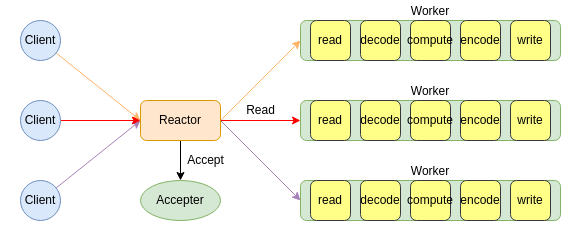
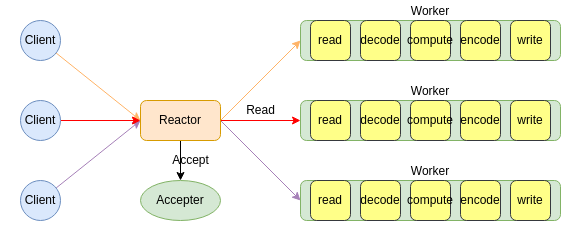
  <mxCell id="0" />
  <mxCell id="1" parent="0" />
  <mxCell id="2" style="edgeStyle=none;rounded=0;orthogonalLoop=1;jettySize=auto;html=1;entryX=0.5;entryY=0;entryDx=0;entryDy=0;" parent="1" source="6" target="13" edge="1"><mxGeometry relative="1" as="geometry" /></mxCell>
  <mxCell id="3" style="edgeStyle=none;rounded=0;orthogonalLoop=1;jettySize=auto;html=1;entryX=0;entryY=0.5;entryDx=0;entryDy=0;strokeColor=#FFB366;" parent="1" target="28" edge="1"><mxGeometry relative="1" as="geometry"><mxPoint x="220" y="120" as="sourcePoint" /></mxGeometry></mxCell>
  <mxCell id="4" style="edgeStyle=none;rounded=0;orthogonalLoop=1;jettySize=auto;html=1;entryX=0;entryY=0.5;entryDx=0;entryDy=0;strokeColor=#FF0000;" parent="1" source="6" edge="1"><mxGeometry relative="1" as="geometry"><mxPoint x="300" y="120" as="targetPoint" /></mxGeometry></mxCell>
  <mxCell id="5" style="edgeStyle=none;rounded=0;orthogonalLoop=1;jettySize=auto;html=1;exitX=1;exitY=0.5;exitDx=0;exitDy=0;entryX=0;entryY=0.5;entryDx=0;entryDy=0;strokeColor=#A680B8;" parent="1" source="6" edge="1"><mxGeometry relative="1" as="geometry"><mxPoint x="300" y="200" as="targetPoint" /></mxGeometry></mxCell>
  <mxCell id="6" value="Reactor" style="rounded=1;whiteSpace=wrap;html=1;fillColor=#ffe6cc;strokeColor=#d79b00;" parent="1" vertex="1"><mxGeometry x="140" y="100" width="80" height="40" as="geometry" /></mxCell>
  <mxCell id="7" style="rounded=0;orthogonalLoop=1;jettySize=auto;html=1;entryX=0;entryY=0.5;entryDx=0;entryDy=0;strokeColor=#FFB366;" parent="1" source="8" target="6" edge="1"><mxGeometry relative="1" as="geometry" /></mxCell>
  <mxCell id="8" value="Client" style="ellipse;whiteSpace=wrap;html=1;aspect=fixed;fillColor=#dae8fc;strokeColor=#6c8ebf;" parent="1" vertex="1"><mxGeometry x="20" y="20" width="40" height="40" as="geometry" /></mxCell>
  <mxCell id="9" style="edgeStyle=none;rounded=0;orthogonalLoop=1;jettySize=auto;html=1;entryX=0;entryY=0.5;entryDx=0;entryDy=0;strokeColor=#A680B8;" parent="1" source="10" target="6" edge="1"><mxGeometry relative="1" as="geometry" /></mxCell>
  <mxCell id="10" value="Client" style="ellipse;whiteSpace=wrap;html=1;aspect=fixed;fillColor=#dae8fc;strokeColor=#6c8ebf;" parent="1" vertex="1"><mxGeometry x="20" y="180" width="40" height="40" as="geometry" /></mxCell>
  <mxCell id="11" style="edgeStyle=none;rounded=0;orthogonalLoop=1;jettySize=auto;html=1;entryX=0;entryY=0.5;entryDx=0;entryDy=0;strokeColor=#FF0000;" parent="1" source="12" target="6" edge="1"><mxGeometry relative="1" as="geometry" /></mxCell>
  <mxCell id="12" value="Client" style="ellipse;whiteSpace=wrap;html=1;aspect=fixed;fillColor=#dae8fc;strokeColor=#6c8ebf;" parent="1" vertex="1"><mxGeometry x="20" y="100" width="40" height="40" as="geometry" /></mxCell>
  <mxCell id="13" value="Accepter" style="ellipse;whiteSpace=wrap;html=1;fillColor=#d5e8d4;strokeColor=#82b366;" parent="1" vertex="1"><mxGeometry x="140" y="180" width="80" height="40" as="geometry" /></mxCell>
- <mxCell id="14" value="Accept" style="text;html=1;align=center;verticalAlign=middle;resizable=0;points=[];;autosize=1;" parent="1" vertex="1"><mxGeometry x="180" y="150" width="50" height="20" as="geometry" /></mxCell>
+ <mxCell id="14" value="Accept" style="text;html=1;align=center;verticalAlign=middle;resizable=0;points=[];;autosize=1;" parent="1" vertex="1"><mxGeometry x="165" y="150" width="50" height="20" as="geometry" /></mxCell>
  <mxCell id="15" value="Read" style="text;html=1;align=center;verticalAlign=middle;resizable=0;points=[];;autosize=1;" parent="1" vertex="1"><mxGeometry x="240" y="100" width="40" height="20" as="geometry" /></mxCell>
  <mxCell id="16" value="Worker" style="rounded=1;whiteSpace=wrap;html=1;fillColor=#d5e8d4;strokeColor=#82b366;labelPosition=center;verticalLabelPosition=top;align=center;verticalAlign=bottom;" parent="1" vertex="1"><mxGeometry x="300" y="100" width="260" height="40" as="geometry" /></mxCell>
  <mxCell id="17" value="read" style="rounded=1;whiteSpace=wrap;html=1;fillColor=#ffff88;strokeColor=#36393d;" parent="1" vertex="1"><mxGeometry x="310" y="100" width="40" height="40" as="geometry" /></mxCell>
  <mxCell id="18" value="decode" style="rounded=1;whiteSpace=wrap;html=1;fillColor=#ffff88;strokeColor=#36393d;" parent="1" vertex="1"><mxGeometry x="360" y="100" width="40" height="40" as="geometry" /></mxCell>
  <mxCell id="19" value="compute" style="rounded=1;whiteSpace=wrap;html=1;fillColor=#ffff88;strokeColor=#36393d;" parent="1" vertex="1"><mxGeometry x="410" y="100" width="40" height="40" as="geometry" /></mxCell>
  <mxCell id="20" value="encode" style="rounded=1;whiteSpace=wrap;html=1;fillColor=#ffff88;strokeColor=#36393d;" parent="1" vertex="1"><mxGeometry x="460" y="100" width="40" height="40" as="geometry" /></mxCell>
  <mxCell id="21" value="write" style="rounded=1;whiteSpace=wrap;html=1;fillColor=#ffff88;strokeColor=#36393d;" parent="1" vertex="1"><mxGeometry x="510" y="100" width="40" height="40" as="geometry" /></mxCell>
  <mxCell id="22" value="Worker" style="rounded=1;whiteSpace=wrap;html=1;fillColor=#d5e8d4;strokeColor=#82b366;labelPosition=center;verticalLabelPosition=top;align=center;verticalAlign=bottom;" parent="1" vertex="1"><mxGeometry x="300" y="180" width="260" height="40" as="geometry" /></mxCell>
  <mxCell id="23" value="read" style="rounded=1;whiteSpace=wrap;html=1;fillColor=#ffff88;strokeColor=#36393d;" parent="1" vertex="1"><mxGeometry x="310" y="180" width="40" height="40" as="geometry" /></mxCell>
  <mxCell id="24" value="decode" style="rounded=1;whiteSpace=wrap;html=1;fillColor=#ffff88;strokeColor=#36393d;" parent="1" vertex="1"><mxGeometry x="360" y="180" width="40" height="40" as="geometry" /></mxCell>
  <mxCell id="25" value="compute" style="rounded=1;whiteSpace=wrap;html=1;fillColor=#ffff88;strokeColor=#36393d;" parent="1" vertex="1"><mxGeometry x="410" y="180" width="40" height="40" as="geometry" /></mxCell>
  <mxCell id="26" value="encode" style="rounded=1;whiteSpace=wrap;html=1;fillColor=#ffff88;strokeColor=#36393d;" parent="1" vertex="1"><mxGeometry x="460" y="180" width="40" height="40" as="geometry" /></mxCell>
  <mxCell id="27" value="write" style="rounded=1;whiteSpace=wrap;html=1;fillColor=#ffff88;strokeColor=#36393d;" parent="1" vertex="1"><mxGeometry x="510" y="180" width="40" height="40" as="geometry" /></mxCell>
  <mxCell id="28" value="Worker" style="rounded=1;whiteSpace=wrap;html=1;fillColor=#d5e8d4;strokeColor=#82b366;labelPosition=center;verticalLabelPosition=top;align=center;verticalAlign=bottom;" parent="1" vertex="1"><mxGeometry x="300" y="20" width="260" height="40" as="geometry" /></mxCell>
  <mxCell id="29" value="read" style="rounded=1;whiteSpace=wrap;html=1;fillColor=#ffff88;strokeColor=#36393d;" parent="1" vertex="1"><mxGeometry x="310" y="20" width="40" height="40" as="geometry" /></mxCell>
  <mxCell id="30" value="decode" style="rounded=1;whiteSpace=wrap;html=1;fillColor=#ffff88;strokeColor=#36393d;" parent="1" vertex="1"><mxGeometry x="360" y="20" width="40" height="40" as="geometry" /></mxCell>
  <mxCell id="31" value="compute" style="rounded=1;whiteSpace=wrap;html=1;fillColor=#ffff88;strokeColor=#36393d;" parent="1" vertex="1"><mxGeometry x="410" y="20" width="40" height="40" as="geometry" /></mxCell>
  <mxCell id="32" value="encode" style="rounded=1;whiteSpace=wrap;html=1;fillColor=#ffff88;strokeColor=#36393d;" parent="1" vertex="1"><mxGeometry x="460" y="20" width="40" height="40" as="geometry" /></mxCell>
  <mxCell id="33" value="write" style="rounded=1;whiteSpace=wrap;html=1;fillColor=#ffff88;strokeColor=#36393d;" parent="1" vertex="1"><mxGeometry x="510" y="20" width="40" height="40" as="geometry" /></mxCell>
